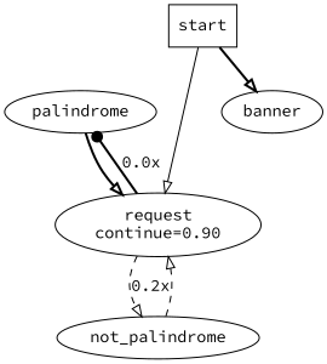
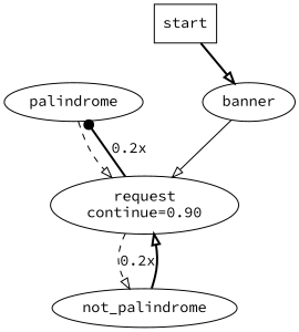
  digraph {
    fontname="Source Code Pro"
    node [fontname="Source Code Pro"]
    edge [arrowhead=onormal fontname="Source Code Pro" style=bold]
    n1 [label=palindrome]
    n2 [label="request\ncontinue=0.90"]
    n3 [label=not_palindrome]
    n4 [label=start shape=box]
    n5 [label=banner]
-   n1 -> n2
-   n2 -> n1 [arrowhead=dot label="0.0x"]
+   n1 -> n2 [style=dashed]
+   n2 -> n1 [arrowhead=dot label="0.2x"]
    n2 -> n3 [label="0.2x" style=dashed]
-   n3 -> n2 [style=dashed]
+   n3 -> n2
    n4 -> n5
-   n4 -> n2 [style=solid]
+   n5 -> n2 [style=solid]
  }
